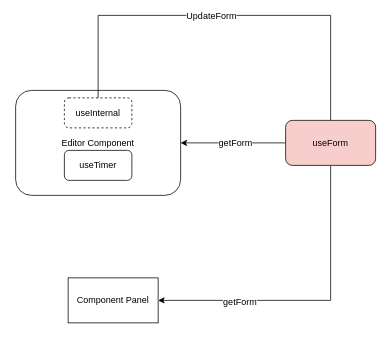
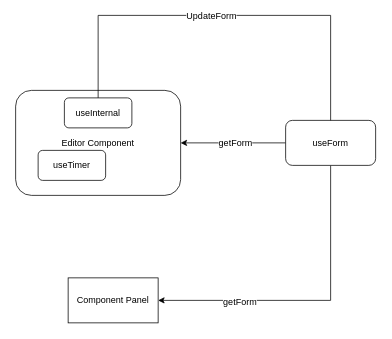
  <mxCell id="0" />
  <mxCell id="1" parent="0" />
  <mxCell id="2" value="Editor Component" style="rounded=1;whiteSpace=wrap;html=1;" parent="1" vertex="1"><mxGeometry x="20" y="120" width="220" height="140" as="geometry" /></mxCell>
  <mxCell id="3" style="edgeStyle=orthogonalEdgeStyle;rounded=0;orthogonalLoop=1;jettySize=auto;html=1;" parent="1" source="7" target="2" edge="1"><mxGeometry relative="1" as="geometry" /></mxCell>
  <mxCell id="4" value="getForm" style="text;html=1;resizable=0;points=[];align=center;verticalAlign=middle;labelBackgroundColor=#ffffff;" parent="3" vertex="1" connectable="0"><mxGeometry x="-0.029" y="-1" relative="1" as="geometry"><mxPoint as="offset" /></mxGeometry></mxCell>
  <mxCell id="5" style="edgeStyle=orthogonalEdgeStyle;rounded=0;orthogonalLoop=1;jettySize=auto;html=1;entryX=1;entryY=0.5;entryDx=0;entryDy=0;" edge="1" parent="1" source="7" target="12"><mxGeometry relative="1" as="geometry"><Array as="points"><mxPoint x="440" y="400" /></Array></mxGeometry></mxCell>
  <mxCell id="6" value="getForm" style="text;html=1;resizable=0;points=[];align=center;verticalAlign=middle;labelBackgroundColor=#ffffff;" vertex="1" connectable="0" parent="5"><mxGeometry x="0.473" y="2" relative="1" as="geometry"><mxPoint as="offset" /></mxGeometry></mxCell>
- <mxCell id="7" value="useForm" style="rounded=1;whiteSpace=wrap;html=1;fillColor=#f8cecc;" parent="1" vertex="1"><mxGeometry x="380" y="160" width="120" height="60" as="geometry" /></mxCell>
- <mxCell id="8" value="useInternal" style="rounded=1;whiteSpace=wrap;html=1;dashed=1;" parent="1" vertex="1"><mxGeometry x="85" y="130" width="90" height="40" as="geometry" /></mxCell>
+ <mxCell id="7" value="useForm" style="rounded=1;whiteSpace=wrap;html=1;" parent="1" vertex="1"><mxGeometry x="380" y="160" width="120" height="60" as="geometry" /></mxCell>
+ <mxCell id="8" value="useInternal" style="rounded=1;whiteSpace=wrap;html=1;" parent="1" vertex="1"><mxGeometry x="85" y="130" width="90" height="40" as="geometry" /></mxCell>
  <mxCell id="9" style="edgeStyle=orthogonalEdgeStyle;rounded=0;orthogonalLoop=1;jettySize=auto;html=1;entryX=0.5;entryY=0;entryDx=0;entryDy=0;endArrow=none;" parent="1" source="8" target="7" edge="1"><mxGeometry relative="1" as="geometry"><Array as="points"><mxPoint x="130" y="20" /><mxPoint x="440" y="20" /></Array></mxGeometry></mxCell>
  <mxCell id="10" value="UpdateForm" style="text;html=1;resizable=0;points=[];align=center;verticalAlign=middle;labelBackgroundColor=#ffffff;" parent="9" vertex="1" connectable="0"><mxGeometry x="-0.176" y="-2" relative="1" as="geometry"><mxPoint x="29" y="-2" as="offset" /></mxGeometry></mxCell>
- <mxCell id="11" value="useTimer" style="rounded=1;whiteSpace=wrap;html=1;" parent="1" vertex="1"><mxGeometry x="85" y="200" width="90" height="40" as="geometry" /></mxCell>
+ <mxCell id="11" value="useTimer" style="rounded=1;whiteSpace=wrap;html=1;" parent="1" vertex="1"><mxGeometry x="50" y="200" width="90" height="40" as="geometry" /></mxCell>
  <mxCell id="12" value="Component Panel" style="rounded=0;whiteSpace=wrap;html=1;" vertex="1" parent="1"><mxGeometry x="90" y="370" width="120" height="60" as="geometry" /></mxCell>
